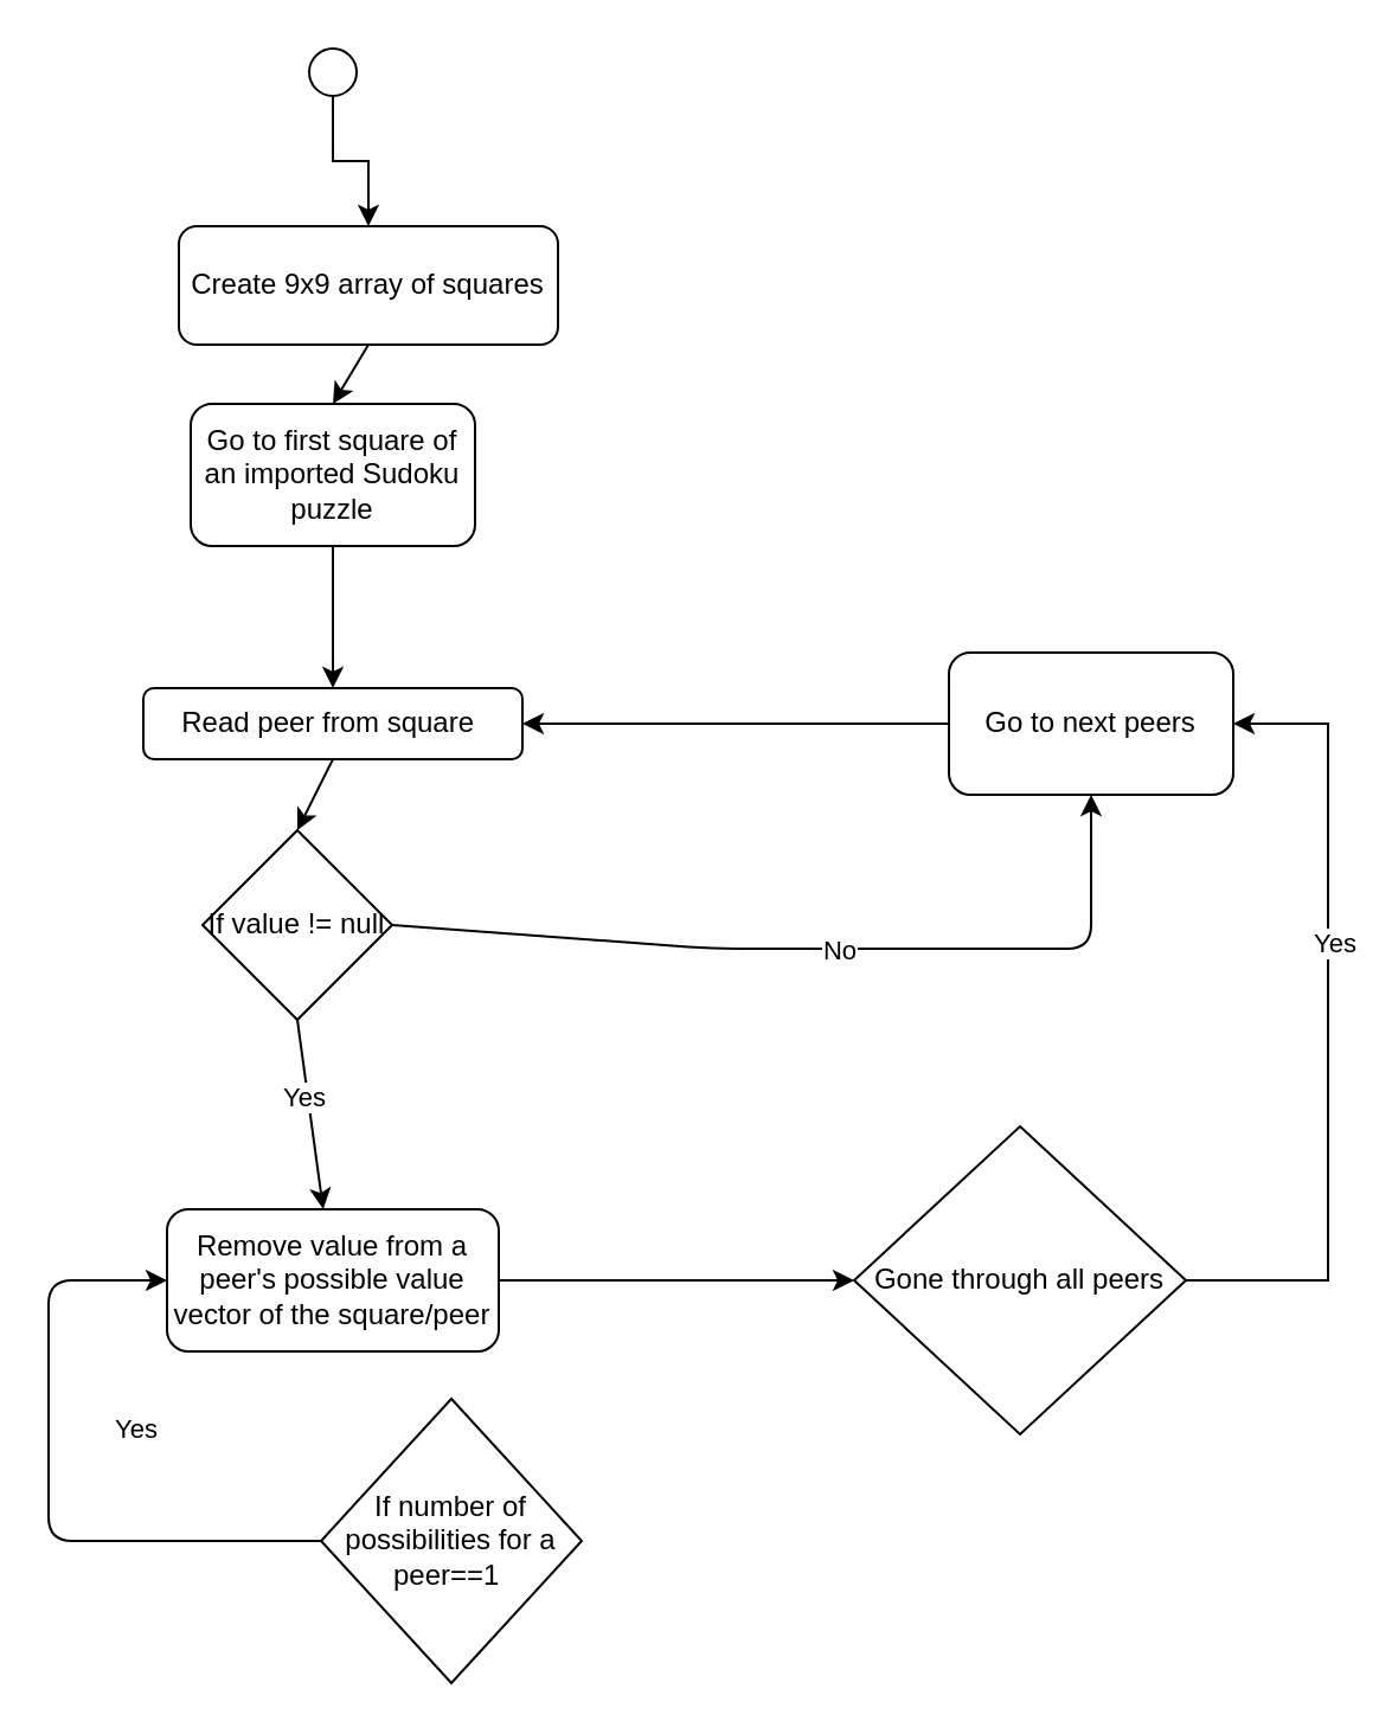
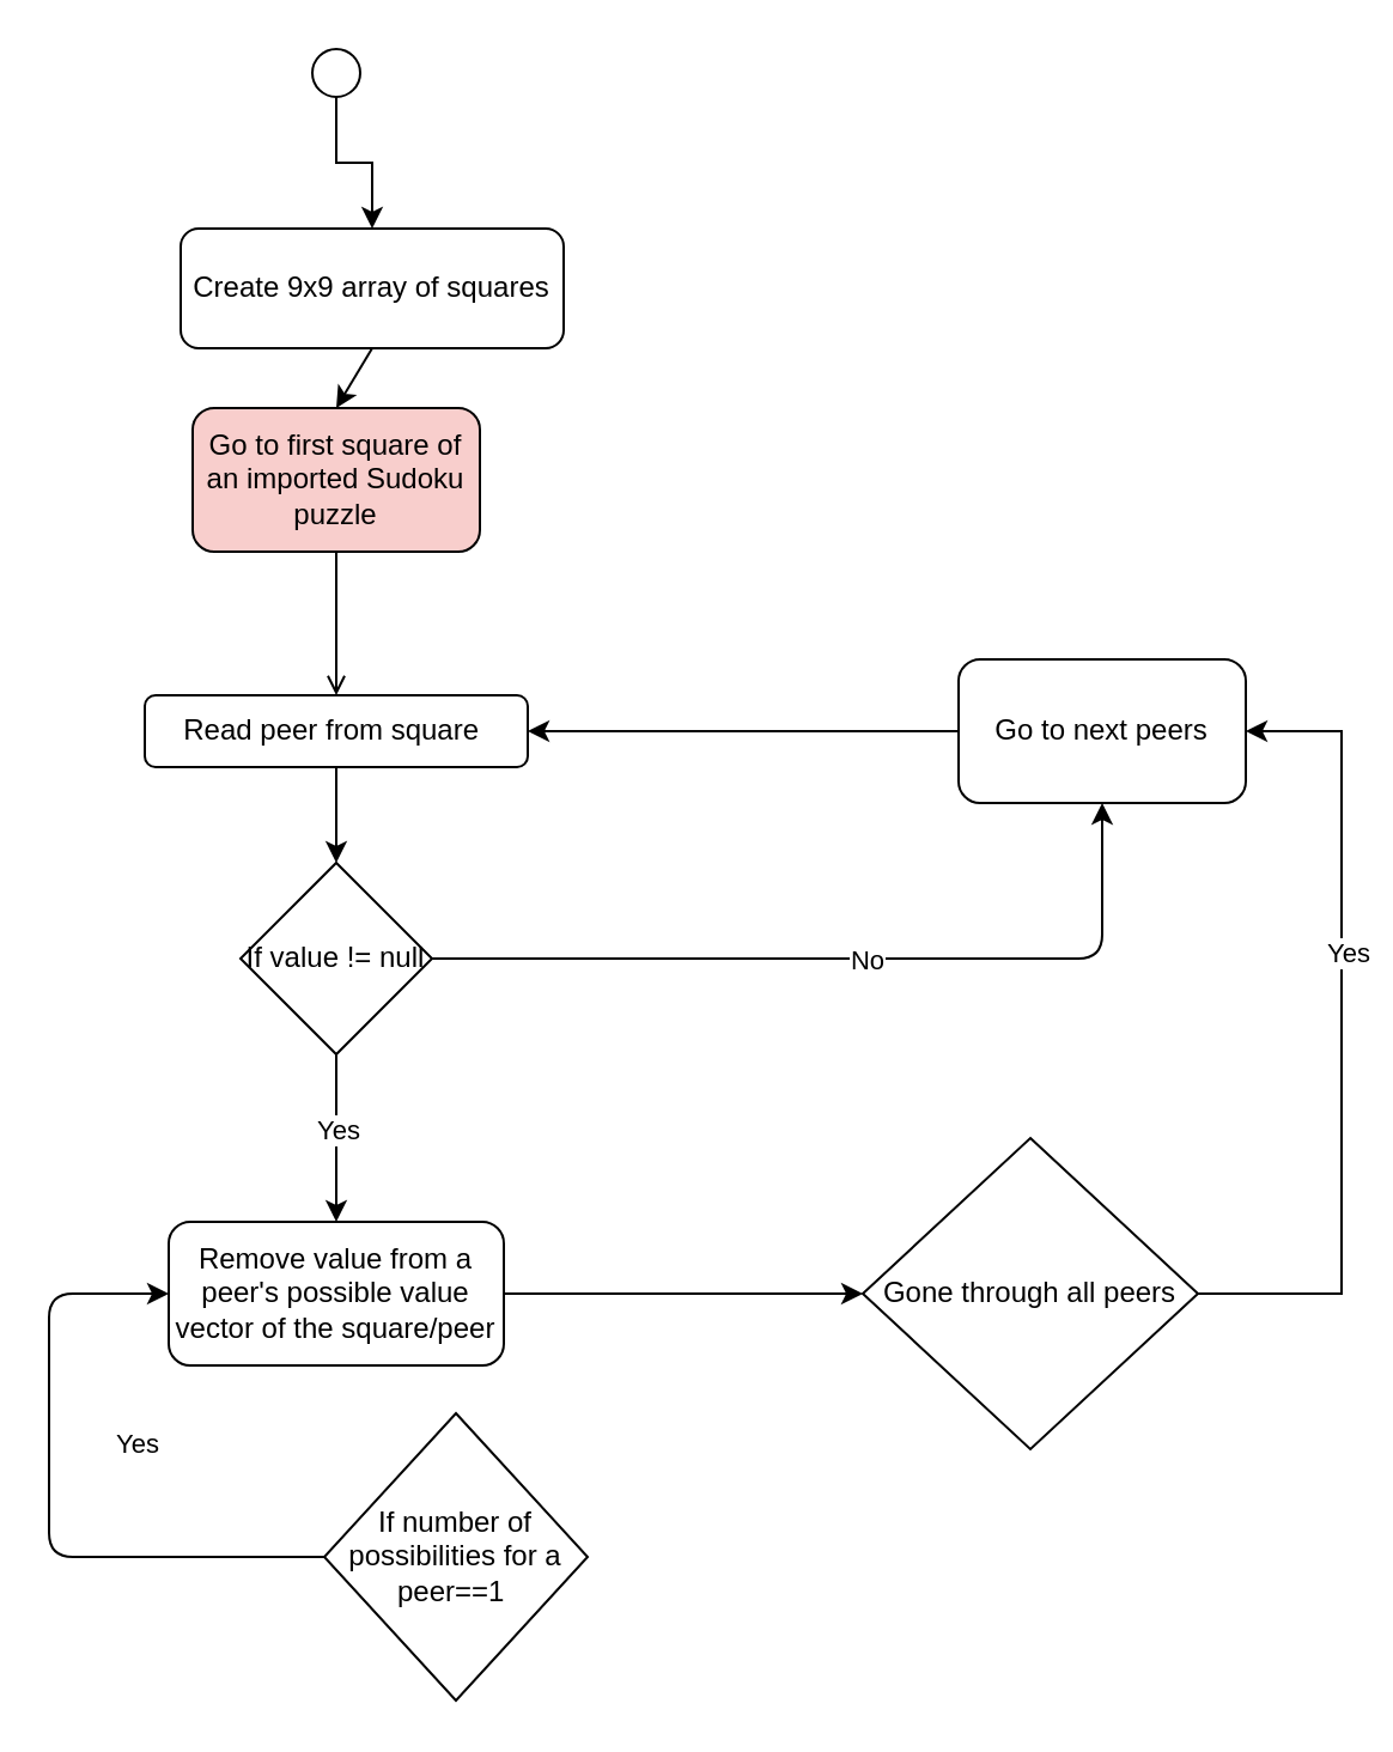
  <mxCell id="0" />
  <mxCell id="1" parent="0" />
  <mxCell id="2" style="edgeStyle=orthogonalEdgeStyle;rounded=0;orthogonalLoop=1;jettySize=auto;html=1;exitX=0.5;exitY=1;exitDx=0;exitDy=0;entryX=0.5;entryY=0;entryDx=0;entryDy=0;" parent="1" source="3" target="4" edge="1"><mxGeometry relative="1" as="geometry"><mxPoint x="140" y="90" as="targetPoint" /></mxGeometry></mxCell>
  <mxCell id="3" value="" style="ellipse;whiteSpace=wrap;html=1;aspect=fixed;" parent="1" vertex="1"><mxGeometry x="130" y="20" width="20" height="20" as="geometry" /></mxCell>
  <mxCell id="4" value="Create 9x9 array of squares" style="rounded=1;whiteSpace=wrap;html=1;" parent="1" vertex="1"><mxGeometry x="75" y="95" width="160" height="50" as="geometry" /></mxCell>
  <mxCell id="5" value="Read peer from square&amp;nbsp;" style="rounded=1;whiteSpace=wrap;html=1;" parent="1" vertex="1"><mxGeometry x="60" y="290" width="160" height="30" as="geometry" /></mxCell>
- <mxCell id="6" value="If value != null" style="rhombus;whiteSpace=wrap;html=1;" parent="1" vertex="1"><mxGeometry x="85" y="350" width="80" height="80" as="geometry" /></mxCell>
+ <mxCell id="6" value="If value != null" style="rhombus;whiteSpace=wrap;html=1;" parent="1" vertex="1"><mxGeometry x="100" y="360" width="80" height="80" as="geometry" /></mxCell>
  <mxCell id="7" style="edgeStyle=orthogonalEdgeStyle;rounded=0;orthogonalLoop=1;jettySize=auto;html=1;" parent="1" source="8" target="24" edge="1"><mxGeometry relative="1" as="geometry" /></mxCell>
  <mxCell id="8" value="Remove value from a peer's possible value vector of the square/peer" style="rounded=1;whiteSpace=wrap;html=1;" parent="1" vertex="1"><mxGeometry x="70" y="510" width="140" height="60" as="geometry" /></mxCell>
  <mxCell id="9" value="" style="endArrow=classic;html=1;exitX=0.5;exitY=1;exitDx=0;exitDy=0;entryX=0.5;entryY=0;entryDx=0;entryDy=0;" parent="1" source="5" target="6" edge="1"><mxGeometry width="50" height="50" relative="1" as="geometry"><mxPoint x="140" y="470" as="sourcePoint" /><mxPoint x="190" y="420" as="targetPoint" /></mxGeometry></mxCell>
  <mxCell id="10" value="" style="endArrow=classic;html=1;exitX=0.5;exitY=1;exitDx=0;exitDy=0;" parent="1" source="6" target="8" edge="1"><mxGeometry width="50" height="50" relative="1" as="geometry"><mxPoint x="140" y="470" as="sourcePoint" /><mxPoint x="190" y="420" as="targetPoint" /></mxGeometry></mxCell>
  <mxCell id="11" value="Yes" style="edgeLabel;html=1;align=center;verticalAlign=middle;resizable=0;points=[];" parent="10" vertex="1" connectable="0"><mxGeometry x="-0.471" relative="1" as="geometry"><mxPoint y="12" as="offset" /></mxGeometry></mxCell>
  <mxCell id="12" value="If number of possibilities for a peer==1&amp;nbsp;" style="rhombus;whiteSpace=wrap;html=1;" parent="1" vertex="1"><mxGeometry x="135" y="590" width="110" height="120" as="geometry" /></mxCell>
  <mxCell id="13" value="" style="endArrow=classic;html=1;exitX=0;exitY=0.5;exitDx=0;exitDy=0;entryX=0;entryY=0.5;entryDx=0;entryDy=0;" parent="1" source="12" target="8" edge="1"><mxGeometry width="50" height="50" relative="1" as="geometry"><mxPoint x="140" y="500" as="sourcePoint" /><mxPoint x="190" y="450" as="targetPoint" /><Array as="points"><mxPoint x="20" y="650" /><mxPoint x="20" y="580" /><mxPoint x="20" y="540" /></Array></mxGeometry></mxCell>
  <mxCell id="14" value="Yes" style="edgeLabel;html=1;align=center;verticalAlign=middle;resizable=0;points=[];" parent="13" vertex="1" connectable="0"><mxGeometry x="-0.426" relative="1" as="geometry"><mxPoint y="-48" as="offset" /></mxGeometry></mxCell>
  <mxCell id="15" value="" style="endArrow=classic;html=1;exitX=1;exitY=0.5;exitDx=0;exitDy=0;entryX=0.5;entryY=1;entryDx=0;entryDy=0;" parent="1" source="6" target="19" edge="1"><mxGeometry width="50" height="50" relative="1" as="geometry"><mxPoint x="180" y="450" as="sourcePoint" /><mxPoint x="310" y="320" as="targetPoint" /><Array as="points"><mxPoint x="300" y="400" /><mxPoint x="460" y="400" /></Array></mxGeometry></mxCell>
  <mxCell id="16" value="No" style="edgeLabel;html=1;align=center;verticalAlign=middle;resizable=0;points=[];" parent="15" vertex="1" connectable="0"><mxGeometry x="0.05" relative="1" as="geometry"><mxPoint as="offset" /></mxGeometry></mxCell>
- <mxCell id="17" value="" style="edgeStyle=orthogonalEdgeStyle;rounded=0;orthogonalLoop=1;jettySize=auto;html=1;" parent="1" source="18" target="5" edge="1"><mxGeometry relative="1" as="geometry" /></mxCell>
- <mxCell id="18" value="Go to first square of an imported Sudoku puzzle" style="rounded=1;whiteSpace=wrap;html=1;" parent="1" vertex="1"><mxGeometry x="80" y="170" width="120" height="60" as="geometry" /></mxCell>
+ <mxCell id="17" value="" style="edgeStyle=orthogonalEdgeStyle;rounded=0;orthogonalLoop=1;jettySize=auto;html=1;endArrow=open;" parent="1" source="18" target="5" edge="1"><mxGeometry relative="1" as="geometry" /></mxCell>
+ <mxCell id="18" value="Go to first square of an imported Sudoku puzzle" style="rounded=1;whiteSpace=wrap;html=1;fillColor=#f8cecc;" parent="1" vertex="1"><mxGeometry x="80" y="170" width="120" height="60" as="geometry" /></mxCell>
  <mxCell id="19" value="Go to next peers" style="rounded=1;whiteSpace=wrap;html=1;" parent="1" vertex="1"><mxGeometry x="400" y="275" width="120" height="60" as="geometry" /></mxCell>
  <mxCell id="20" value="" style="endArrow=classic;html=1;entryX=1;entryY=0.5;entryDx=0;entryDy=0;exitX=0;exitY=0.5;exitDx=0;exitDy=0;" parent="1" source="19" target="5" edge="1"><mxGeometry width="50" height="50" relative="1" as="geometry"><mxPoint x="120" y="410" as="sourcePoint" /><mxPoint x="170" y="360" as="targetPoint" /></mxGeometry></mxCell>
  <mxCell id="21" value="" style="endArrow=classic;html=1;exitX=0.5;exitY=1;exitDx=0;exitDy=0;entryX=0.5;entryY=0;entryDx=0;entryDy=0;" parent="1" source="4" target="18" edge="1"><mxGeometry width="50" height="50" relative="1" as="geometry"><mxPoint x="120" y="450" as="sourcePoint" /><mxPoint x="170" y="400" as="targetPoint" /></mxGeometry></mxCell>
  <mxCell id="22" style="edgeStyle=orthogonalEdgeStyle;rounded=0;orthogonalLoop=1;jettySize=auto;html=1;exitX=1;exitY=0.5;exitDx=0;exitDy=0;entryX=1;entryY=0.5;entryDx=0;entryDy=0;" parent="1" source="24" target="19" edge="1"><mxGeometry relative="1" as="geometry"><Array as="points"><mxPoint x="560" y="540" /><mxPoint x="560" y="305" /></Array></mxGeometry></mxCell>
  <mxCell id="23" value="Yes" style="edgeLabel;html=1;align=center;verticalAlign=middle;resizable=0;points=[];" parent="22" vertex="1" connectable="0"><mxGeometry x="0.218" y="-2" relative="1" as="geometry"><mxPoint y="1" as="offset" /></mxGeometry></mxCell>
  <mxCell id="24" value="Gone through all peers" style="rhombus;whiteSpace=wrap;html=1;" parent="1" vertex="1"><mxGeometry x="360" y="475" width="140" height="130" as="geometry" /></mxCell>
